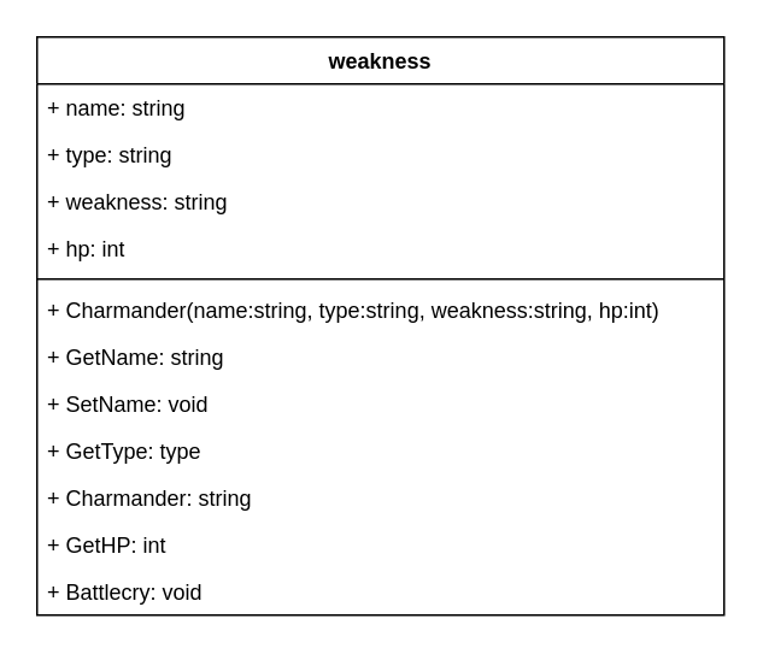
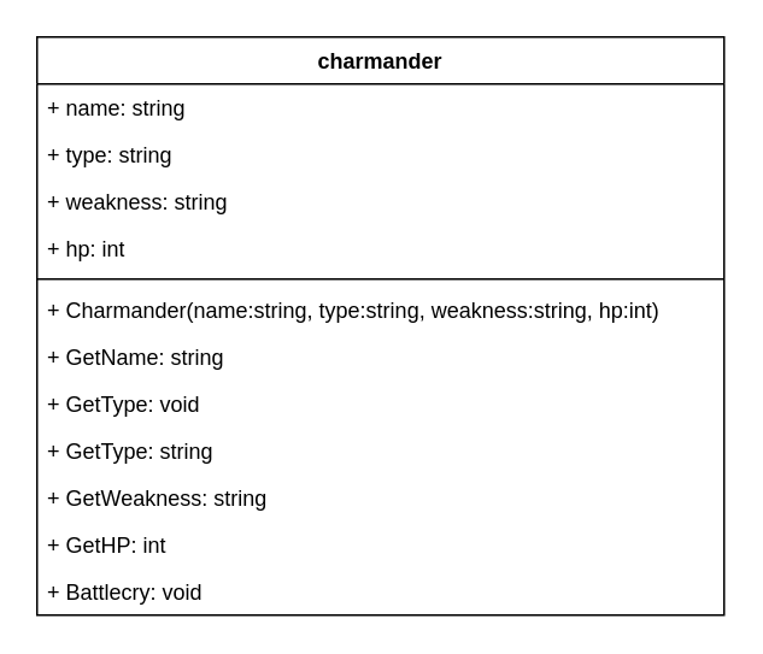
  <mxCell id="0" />
  <mxCell id="1" parent="0" />
- <mxCell id="2" value="weakness" style="swimlane;fontStyle=1;align=center;verticalAlign=top;childLayout=stackLayout;horizontal=1;startSize=26;horizontalStack=0;resizeParent=1;resizeParentMax=0;resizeLast=0;collapsible=1;marginBottom=0;whiteSpace=wrap;html=1;" vertex="1" parent="1"><mxGeometry x="20" y="20" width="380" height="320" as="geometry" /></mxCell>
+ <mxCell id="2" value="charmander" style="swimlane;fontStyle=1;align=center;verticalAlign=top;childLayout=stackLayout;horizontal=1;startSize=26;horizontalStack=0;resizeParent=1;resizeParentMax=0;resizeLast=0;collapsible=1;marginBottom=0;whiteSpace=wrap;html=1;" vertex="1" parent="1"><mxGeometry x="20" y="20" width="380" height="320" as="geometry" /></mxCell>
  <mxCell id="3" value="+ name: string" style="text;strokeColor=none;fillColor=none;align=left;verticalAlign=top;spacingLeft=4;spacingRight=4;overflow=hidden;rotatable=0;points=[[0,0.5],[1,0.5]];portConstraint=eastwest;whiteSpace=wrap;html=1;" vertex="1" parent="2"><mxGeometry y="26" width="380" height="26" as="geometry" /></mxCell>
  <mxCell id="4" value="+ type: string" style="text;strokeColor=none;fillColor=none;align=left;verticalAlign=top;spacingLeft=4;spacingRight=4;overflow=hidden;rotatable=0;points=[[0,0.5],[1,0.5]];portConstraint=eastwest;whiteSpace=wrap;html=1;" vertex="1" parent="2"><mxGeometry y="52" width="380" height="26" as="geometry" /></mxCell>
  <mxCell id="5" value="+ weakness: string" style="text;strokeColor=none;fillColor=none;align=left;verticalAlign=top;spacingLeft=4;spacingRight=4;overflow=hidden;rotatable=0;points=[[0,0.5],[1,0.5]];portConstraint=eastwest;whiteSpace=wrap;html=1;" vertex="1" parent="2"><mxGeometry y="78" width="380" height="26" as="geometry" /></mxCell>
  <mxCell id="6" value="+ hp: int" style="text;strokeColor=none;fillColor=none;align=left;verticalAlign=top;spacingLeft=4;spacingRight=4;overflow=hidden;rotatable=0;points=[[0,0.5],[1,0.5]];portConstraint=eastwest;whiteSpace=wrap;html=1;" vertex="1" parent="2"><mxGeometry y="104" width="380" height="26" as="geometry" /></mxCell>
  <mxCell id="7" value="" style="line;strokeWidth=1;fillColor=none;align=left;verticalAlign=middle;spacingTop=-1;spacingLeft=3;spacingRight=3;rotatable=0;labelPosition=right;points=[];portConstraint=eastwest;strokeColor=inherit;" vertex="1" parent="2"><mxGeometry y="130" width="380" height="8" as="geometry" /></mxCell>
  <mxCell id="8" value="+ Charmander(name:string, type:string, weakness:string, hp:int)" style="text;strokeColor=none;fillColor=none;align=left;verticalAlign=top;spacingLeft=4;spacingRight=4;overflow=hidden;rotatable=0;points=[[0,0.5],[1,0.5]];portConstraint=eastwest;whiteSpace=wrap;html=1;" vertex="1" parent="2"><mxGeometry y="138" width="380" height="26" as="geometry" /></mxCell>
  <mxCell id="9" value="+ GetName: string" style="text;strokeColor=none;fillColor=none;align=left;verticalAlign=top;spacingLeft=4;spacingRight=4;overflow=hidden;rotatable=0;points=[[0,0.5],[1,0.5]];portConstraint=eastwest;whiteSpace=wrap;html=1;" vertex="1" parent="2"><mxGeometry y="164" width="380" height="26" as="geometry" /></mxCell>
- <mxCell id="10" value="+ SetName: void" style="text;strokeColor=none;fillColor=none;align=left;verticalAlign=top;spacingLeft=4;spacingRight=4;overflow=hidden;rotatable=0;points=[[0,0.5],[1,0.5]];portConstraint=eastwest;whiteSpace=wrap;html=1;" vertex="1" parent="2"><mxGeometry y="190" width="380" height="26" as="geometry" /></mxCell>
- <mxCell id="11" value="+ GetType: type" style="text;strokeColor=none;fillColor=none;align=left;verticalAlign=top;spacingLeft=4;spacingRight=4;overflow=hidden;rotatable=0;points=[[0,0.5],[1,0.5]];portConstraint=eastwest;whiteSpace=wrap;html=1;" vertex="1" parent="2"><mxGeometry y="216" width="380" height="26" as="geometry" /></mxCell>
- <mxCell id="12" value="+ Charmander: string" style="text;strokeColor=none;fillColor=none;align=left;verticalAlign=top;spacingLeft=4;spacingRight=4;overflow=hidden;rotatable=0;points=[[0,0.5],[1,0.5]];portConstraint=eastwest;whiteSpace=wrap;html=1;" vertex="1" parent="2"><mxGeometry y="242" width="380" height="26" as="geometry" /></mxCell>
+ <mxCell id="10" value="+ GetType: void" style="text;strokeColor=none;fillColor=none;align=left;verticalAlign=top;spacingLeft=4;spacingRight=4;overflow=hidden;rotatable=0;points=[[0,0.5],[1,0.5]];portConstraint=eastwest;whiteSpace=wrap;html=1;" vertex="1" parent="2"><mxGeometry y="190" width="380" height="26" as="geometry" /></mxCell>
+ <mxCell id="11" value="+ GetType: string" style="text;strokeColor=none;fillColor=none;align=left;verticalAlign=top;spacingLeft=4;spacingRight=4;overflow=hidden;rotatable=0;points=[[0,0.5],[1,0.5]];portConstraint=eastwest;whiteSpace=wrap;html=1;" vertex="1" parent="2"><mxGeometry y="216" width="380" height="26" as="geometry" /></mxCell>
+ <mxCell id="12" value="+ GetWeakness: string" style="text;strokeColor=none;fillColor=none;align=left;verticalAlign=top;spacingLeft=4;spacingRight=4;overflow=hidden;rotatable=0;points=[[0,0.5],[1,0.5]];portConstraint=eastwest;whiteSpace=wrap;html=1;" vertex="1" parent="2"><mxGeometry y="242" width="380" height="26" as="geometry" /></mxCell>
  <mxCell id="13" value="+ GetHP: int" style="text;strokeColor=none;fillColor=none;align=left;verticalAlign=top;spacingLeft=4;spacingRight=4;overflow=hidden;rotatable=0;points=[[0,0.5],[1,0.5]];portConstraint=eastwest;whiteSpace=wrap;html=1;" vertex="1" parent="2"><mxGeometry y="268" width="380" height="26" as="geometry" /></mxCell>
  <mxCell id="14" value="+ Battlecry: void" style="text;strokeColor=none;fillColor=none;align=left;verticalAlign=top;spacingLeft=4;spacingRight=4;overflow=hidden;rotatable=0;points=[[0,0.5],[1,0.5]];portConstraint=eastwest;whiteSpace=wrap;html=1;" vertex="1" parent="2"><mxGeometry y="294" width="380" height="26" as="geometry" /></mxCell>
